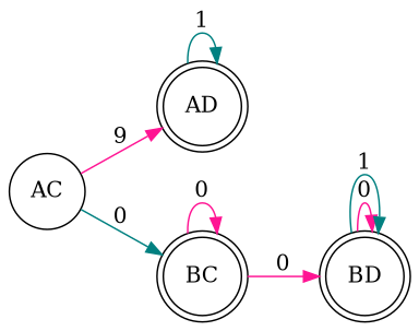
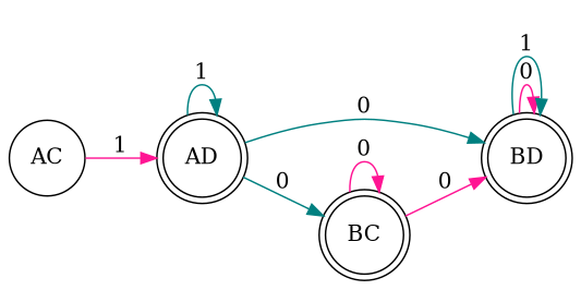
  digraph {
    rankdir=LR
    node [shape=doublecircle]
    edge [color=teal]
    AD
    BD
    BC
    AC [shape=circle]
    AD -> AD [label=1]
+   AD -> BD [label=0]
    BD -> BD [color=deeppink label=0]
    BD -> BD [label=1]
    BC -> BD [color=deeppink label=0]
    BC -> BC [color=deeppink label=0]
-   AC -> AD [color=deeppink label=9]
-   AC -> BC [label=0]
+   AC -> AD [color=deeppink label=1]
+   AD -> BC [label=0]
  }
